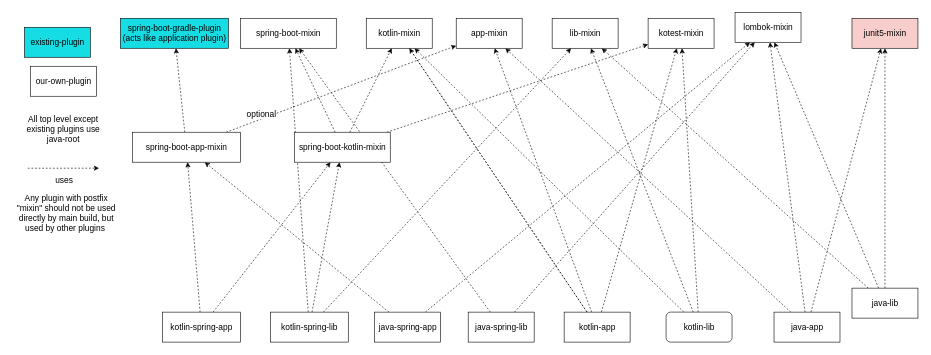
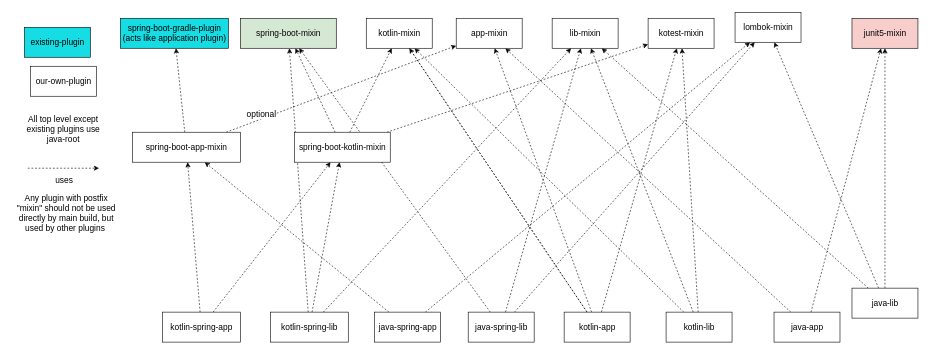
  <mxCell id="0" />
  <mxCell id="1" parent="0" />
- <mxCell id="2" style="rounded=0;orthogonalLoop=1;jettySize=auto;html=1;dashed=1;fontSize=14;" parent="1" source="5" target="11" edge="1"><mxGeometry relative="1" as="geometry" /></mxCell>
  <mxCell id="3" style="rounded=0;orthogonalLoop=1;jettySize=auto;html=1;dashed=1;fontSize=14;" parent="1" source="5" target="10" edge="1"><mxGeometry relative="1" as="geometry" /></mxCell>
  <mxCell id="4" style="edgeStyle=none;rounded=0;orthogonalLoop=1;jettySize=auto;html=1;dashed=1;fontSize=14;" parent="1" source="5" target="13" edge="1"><mxGeometry relative="1" as="geometry" /></mxCell>
  <mxCell id="5" value="java-app" style="html=1;fontSize=14;" parent="1" vertex="1"><mxGeometry x="1290" y="520" width="110" height="50" as="geometry" /></mxCell>
  <mxCell id="6" style="rounded=0;orthogonalLoop=1;jettySize=auto;html=1;dashed=1;fontSize=14;" parent="1" source="9" target="11" edge="1"><mxGeometry relative="1" as="geometry" /></mxCell>
  <mxCell id="7" style="rounded=0;orthogonalLoop=1;jettySize=auto;html=1;dashed=1;fontSize=14;" parent="1" source="9" target="10" edge="1"><mxGeometry relative="1" as="geometry" /></mxCell>
  <mxCell id="8" style="rounded=0;orthogonalLoop=1;jettySize=auto;html=1;dashed=1;fontSize=14;" parent="1" source="9" target="14" edge="1"><mxGeometry relative="1" as="geometry" /></mxCell>
  <mxCell id="9" value="java-lib" style="html=1;fontSize=14;" parent="1" vertex="1"><mxGeometry x="1420" y="480" width="110" height="50" as="geometry" /></mxCell>
  <mxCell id="10" value="junit5-mixin" style="html=1;fontSize=14;fillColor=#f8cecc;" parent="1" vertex="1"><mxGeometry x="1420" y="30" width="110" height="50" as="geometry" /></mxCell>
  <mxCell id="11" value="lombok-mixin" style="html=1;fontSize=14;" parent="1" vertex="1"><mxGeometry x="1225" y="20" width="110" height="50" as="geometry" /></mxCell>
  <mxCell id="12" value="spring-boot-gradle-plugin&lt;br&gt;(acts like application plugin)" style="html=1;fontSize=14;fillColor=#16DCE3;" parent="1" vertex="1"><mxGeometry x="200" y="30" width="180" height="50" as="geometry" /></mxCell>
  <mxCell id="13" value="app-mixin" style="html=1;fontSize=14;fillColor=#FFFFFF;" parent="1" vertex="1"><mxGeometry x="760" y="30" width="110" height="50" as="geometry" /></mxCell>
  <mxCell id="14" value="lib-mixin" style="html=1;fontSize=14;fillColor=#FFFFFF;" parent="1" vertex="1"><mxGeometry x="920" y="30" width="110" height="50" as="geometry" /></mxCell>
  <mxCell id="15" value="All top level except existing plugins use java-root" style="text;html=1;strokeColor=none;fillColor=none;align=center;verticalAlign=middle;whiteSpace=wrap;rounded=0;fontSize=14;" parent="1" vertex="1"><mxGeometry x="30" y="190" width="150" height="50" as="geometry" /></mxCell>
  <mxCell id="16" style="rounded=0;orthogonalLoop=1;jettySize=auto;html=1;dashed=1;fontSize=14;" parent="1" source="19" target="39" edge="1"><mxGeometry relative="1" as="geometry" /></mxCell>
  <mxCell id="17" style="edgeStyle=none;rounded=0;orthogonalLoop=1;jettySize=auto;html=1;dashed=1;fontSize=14;" parent="1" source="19" target="13" edge="1"><mxGeometry relative="1" as="geometry" /></mxCell>
  <mxCell id="18" style="edgeStyle=none;rounded=0;orthogonalLoop=1;jettySize=auto;html=1;dashed=1;fontSize=14;" parent="1" source="19" target="47" edge="1"><mxGeometry relative="1" as="geometry" /></mxCell>
  <mxCell id="19" value="kotlin-app" style="html=1;fontSize=14;" parent="1" vertex="1"><mxGeometry x="940" y="520" width="110" height="50" as="geometry" /></mxCell>
  <mxCell id="20" style="rounded=0;orthogonalLoop=1;jettySize=auto;html=1;dashed=1;fontSize=14;" parent="1" source="23" target="39" edge="1"><mxGeometry relative="1" as="geometry" /></mxCell>
  <mxCell id="21" style="rounded=0;orthogonalLoop=1;jettySize=auto;html=1;dashed=1;fontSize=14;" parent="1" source="23" target="14" edge="1"><mxGeometry relative="1" as="geometry" /></mxCell>
  <mxCell id="22" style="edgeStyle=none;rounded=0;orthogonalLoop=1;jettySize=auto;html=1;dashed=1;fontSize=14;" parent="1" source="23" target="47" edge="1"><mxGeometry relative="1" as="geometry" /></mxCell>
- <mxCell id="23" value="kotlin-lib" style="html=1;fontSize=14;rounded=1;" parent="1" vertex="1"><mxGeometry x="1110" y="520" width="110" height="50" as="geometry" /></mxCell>
+ <mxCell id="23" value="kotlin-lib" style="html=1;fontSize=14;" parent="1" vertex="1"><mxGeometry x="1110" y="520" width="110" height="50" as="geometry" /></mxCell>
  <mxCell id="24" style="rounded=0;orthogonalLoop=1;jettySize=auto;html=1;dashed=1;fontSize=14;" parent="1" source="26" target="11" edge="1"><mxGeometry relative="1" as="geometry" /></mxCell>
  <mxCell id="25" style="rounded=0;orthogonalLoop=1;jettySize=auto;html=1;dashed=1;fontSize=14;" parent="1" source="26" target="54" edge="1"><mxGeometry relative="1" as="geometry" /></mxCell>
  <mxCell id="26" value="java-spring-app" style="html=1;fontSize=14;" parent="1" vertex="1"><mxGeometry x="623.5" y="520" width="110" height="50" as="geometry" /></mxCell>
  <mxCell id="27" style="rounded=0;orthogonalLoop=1;jettySize=auto;html=1;dashed=1;fontSize=14;" parent="1" source="29" target="36" edge="1"><mxGeometry relative="1" as="geometry"><mxPoint x="555.417" y="270" as="targetPoint" /></mxGeometry></mxCell>
  <mxCell id="28" style="rounded=0;orthogonalLoop=1;jettySize=auto;html=1;dashed=1;fontSize=14;" parent="1" source="29" target="11" edge="1"><mxGeometry relative="1" as="geometry" /></mxCell>
  <mxCell id="29" value="java-spring-lib" style="html=1;fontSize=14;" parent="1" vertex="1"><mxGeometry x="780" y="520" width="110" height="50" as="geometry" /></mxCell>
  <mxCell id="30" style="rounded=0;orthogonalLoop=1;jettySize=auto;html=1;dashed=1;fontSize=14;" parent="1" source="32" target="54" edge="1"><mxGeometry relative="1" as="geometry" /></mxCell>
  <mxCell id="31" style="edgeStyle=none;rounded=0;orthogonalLoop=1;jettySize=auto;html=1;dashed=1;fontSize=14;" parent="1" source="32" target="44" edge="1"><mxGeometry relative="1" as="geometry" /></mxCell>
  <mxCell id="32" value="kotlin-spring-app" style="html=1;fontSize=14;" parent="1" vertex="1"><mxGeometry x="270" y="520" width="130" height="50" as="geometry" /></mxCell>
  <mxCell id="33" style="edgeStyle=none;rounded=0;orthogonalLoop=1;jettySize=auto;html=1;dashed=1;fontSize=14;" parent="1" source="35" target="36" edge="1"><mxGeometry relative="1" as="geometry"><mxPoint x="528.75" y="270" as="targetPoint" /></mxGeometry></mxCell>
  <mxCell id="34" style="edgeStyle=none;rounded=0;orthogonalLoop=1;jettySize=auto;html=1;dashed=1;fontSize=14;" parent="1" source="35" target="44" edge="1"><mxGeometry relative="1" as="geometry" /></mxCell>
  <mxCell id="35" value="kotlin-spring-lib" style="html=1;fontSize=14;" parent="1" vertex="1"><mxGeometry x="450" y="520" width="130" height="50" as="geometry" /></mxCell>
- <mxCell id="36" value="spring-boot-mixin" style="html=1;fontSize=14;" parent="1" vertex="1"><mxGeometry x="400" y="30" width="160" height="50" as="geometry" /></mxCell>
+ <mxCell id="36" value="spring-boot-mixin" style="html=1;fontSize=14;fillColor=#d5e8d4;" parent="1" vertex="1"><mxGeometry x="400" y="30" width="160" height="50" as="geometry" /></mxCell>
  <mxCell id="37" style="rounded=0;orthogonalLoop=1;jettySize=auto;html=1;dashed=1;fontSize=14;" parent="1" source="35" target="14" edge="1"><mxGeometry relative="1" as="geometry"><mxPoint x="498.421" y="220" as="sourcePoint" /></mxGeometry></mxCell>
+ <mxCell id="38" style="rounded=0;orthogonalLoop=1;jettySize=auto;html=1;dashed=1;fontSize=14;" parent="1" source="29" target="14" edge="1"><mxGeometry relative="1" as="geometry"><mxPoint x="564.474" y="220" as="sourcePoint" /></mxGeometry></mxCell>
  <mxCell id="39" value="kotlin-mixin" style="html=1;fontSize=14;" parent="1" vertex="1"><mxGeometry x="610" y="30" width="110" height="50" as="geometry" /></mxCell>
  <mxCell id="40" value="" style="rounded=0;orthogonalLoop=1;jettySize=auto;html=1;dashed=1;fontSize=14;endArrow=none;" parent="1" source="19" target="39" edge="1"><mxGeometry relative="1" as="geometry"><mxPoint x="552.059" y="540" as="sourcePoint" /><mxPoint x="497.941" y="80" as="targetPoint" /></mxGeometry></mxCell>
  <mxCell id="41" style="edgeStyle=none;rounded=0;orthogonalLoop=1;jettySize=auto;html=1;dashed=1;fontSize=14;" parent="1" source="44" target="39" edge="1"><mxGeometry relative="1" as="geometry" /></mxCell>
  <mxCell id="42" style="edgeStyle=none;rounded=0;orthogonalLoop=1;jettySize=auto;html=1;dashed=1;fontSize=14;" parent="1" source="44" target="47" edge="1"><mxGeometry relative="1" as="geometry" /></mxCell>
  <mxCell id="43" style="edgeStyle=none;rounded=0;orthogonalLoop=1;jettySize=auto;html=1;dashed=1;" parent="1" source="44" target="36" edge="1"><mxGeometry relative="1" as="geometry" /></mxCell>
  <mxCell id="44" value="spring-boot-kotlin-mixin" style="html=1;fontSize=14;" parent="1" vertex="1"><mxGeometry x="490" y="220" width="160" height="50" as="geometry" /></mxCell>
  <mxCell id="45" style="rounded=0;orthogonalLoop=1;jettySize=auto;html=1;dashed=1;fontSize=14;" parent="1" edge="1"><mxGeometry relative="1" as="geometry"><mxPoint x="45.63" y="280" as="sourcePoint" /><mxPoint x="164.38" y="280" as="targetPoint" /></mxGeometry></mxCell>
  <mxCell id="46" value="uses" style="edgeLabel;html=1;align=center;verticalAlign=middle;resizable=0;points=[];fontSize=14;" parent="45" vertex="1" connectable="0"><mxGeometry x="0.15" y="-1" relative="1" as="geometry"><mxPoint x="-8" y="19" as="offset" /></mxGeometry></mxCell>
  <mxCell id="47" value="kotest-mixin" style="html=1;fontSize=14;" parent="1" vertex="1"><mxGeometry x="1080" y="30" width="110" height="50" as="geometry" /></mxCell>
  <mxCell id="48" value="existing-plugin" style="html=1;fontSize=14;fillColor=#16DCE3;" parent="1" vertex="1"><mxGeometry x="40" y="45" width="110" height="50" as="geometry" /></mxCell>
  <mxCell id="49" value="our-own-plugin" style="html=1;fontSize=14;" parent="1" vertex="1"><mxGeometry x="50" y="110" width="110" height="50" as="geometry" /></mxCell>
  <mxCell id="50" value="Any plugin with postfix &quot;mixin&quot; should not be used directly by main build, but used by other plugins&amp;nbsp;" style="text;html=1;strokeColor=none;fillColor=none;align=center;verticalAlign=middle;whiteSpace=wrap;rounded=0;fontSize=14;" parent="1" vertex="1"><mxGeometry y="320" width="180" height="70" as="geometry" x="20" /></mxCell>
  <mxCell id="51" style="edgeStyle=none;rounded=0;orthogonalLoop=1;jettySize=auto;html=1;dashed=1;fontSize=14;" parent="1" source="54" target="12" edge="1"><mxGeometry relative="1" as="geometry" /></mxCell>
  <mxCell id="52" style="edgeStyle=none;rounded=0;orthogonalLoop=1;jettySize=auto;html=1;dashed=1;fontSize=14;" parent="1" source="54" target="13" edge="1"><mxGeometry relative="1" as="geometry" /></mxCell>
  <mxCell id="53" value="optional" style="edgeLabel;html=1;align=center;verticalAlign=middle;resizable=0;points=[];fontSize=14;labelBorderColor=none;labelBackgroundColor=default;" parent="52" vertex="1" connectable="0"><mxGeometry x="-0.705" y="1" relative="1" as="geometry"><mxPoint x="2" y="-8" as="offset" /></mxGeometry></mxCell>
  <mxCell id="54" value="spring-boot-app-mixin" style="html=1;fillColor=#FFFFFF;fontSize=14;" parent="1" vertex="1"><mxGeometry x="220" y="220" width="180" height="50" as="geometry" /></mxCell>
